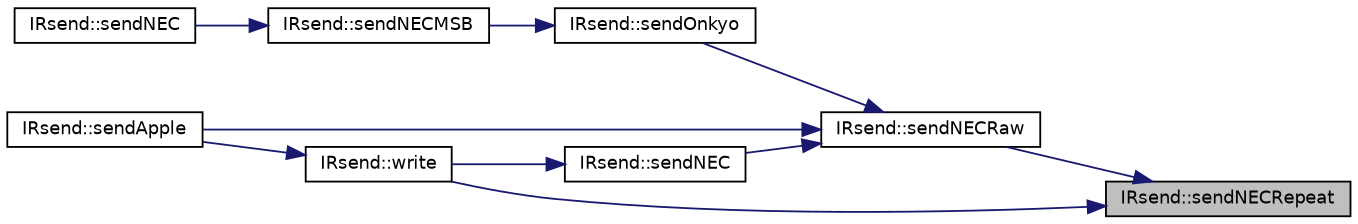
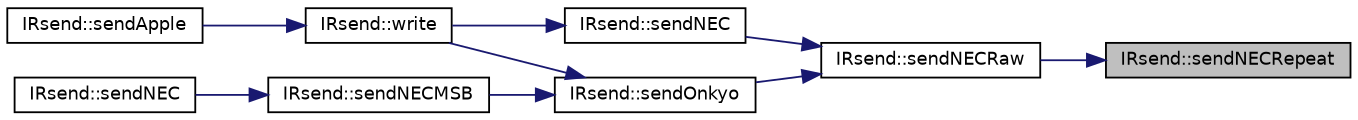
  digraph {
    rankdir=RL
    node [color=black fillcolor=white fontname=Helvetica fontsize=10 shape=record style=filled]
    edge [color=midnightblue dir=back fontname=Helvetica fontsize=10 labelfontname=Helvetica labelfontsize=10 style=solid]
    n1 [fillcolor=grey75 fontcolor=black height=0.2 label="IRsend::sendNECRepeat" width=0.4]
    n2 [height=0.2 label="IRsend::sendNECRaw" width=0.4]
    n3 [height=0.2 label="IRsend::sendNECMSB" width=0.4]
    n4 [height=0.2 label="IRsend::sendNEC" width=0.4]
    n5 [height=0.2 label="IRsend::sendApple" width=0.4]
    n6 [height=0.2 label="IRsend::sendNEC" width=0.4]
    n7 [height=0.2 label="IRsend::sendOnkyo" width=0.4]
    n8 [height=0.2 label="IRsend::write" width=0.4]
    n1 -> n2
-   n2 -> n5
    n2 -> n6
    n2 -> n7
    n3 -> n4
    n6 -> n8
    n7 -> n3
-   n1 -> n8
+   n7 -> n8
    n8 -> n5
  }
